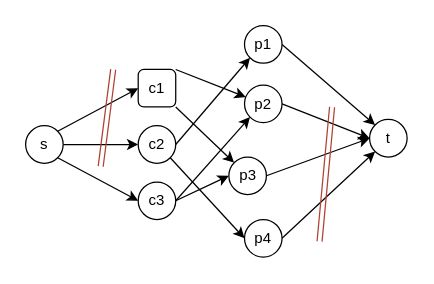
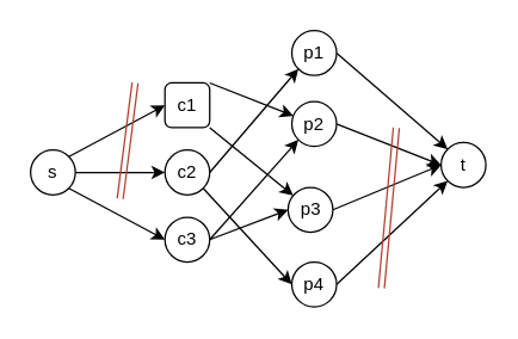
  <mxCell id="0" />
  <mxCell id="1" parent="0" />
  <mxCell id="2" style="edgeStyle=none;rounded=0;orthogonalLoop=1;jettySize=auto;html=1;exitX=1;exitY=0;exitDx=0;exitDy=0;" edge="1" parent="1" source="4" target="14"><mxGeometry relative="1" as="geometry" /></mxCell>
  <mxCell id="3" style="edgeStyle=none;rounded=0;orthogonalLoop=1;jettySize=auto;html=1;exitX=1;exitY=1;exitDx=0;exitDy=0;" edge="1" parent="1" source="4" target="16"><mxGeometry relative="1" as="geometry" /></mxCell>
  <mxCell id="4" value="c1" style="whiteSpace=wrap;html=1;aspect=fixed;rounded=1;" vertex="1" parent="1"><mxGeometry x="110" y="55" width="30" height="30" as="geometry" /></mxCell>
  <mxCell id="5" style="edgeStyle=none;rounded=0;orthogonalLoop=1;jettySize=auto;html=1;exitX=1;exitY=0.5;exitDx=0;exitDy=0;entryX=0;entryY=1;entryDx=0;entryDy=0;" edge="1" parent="1" source="7" target="12"><mxGeometry relative="1" as="geometry" /></mxCell>
  <mxCell id="6" style="edgeStyle=none;rounded=0;orthogonalLoop=1;jettySize=auto;html=1;exitX=1;exitY=1;exitDx=0;exitDy=0;entryX=0;entryY=0.5;entryDx=0;entryDy=0;" edge="1" parent="1" source="7" target="18"><mxGeometry relative="1" as="geometry" /></mxCell>
  <mxCell id="7" value="c2" style="ellipse;whiteSpace=wrap;html=1;aspect=fixed;" vertex="1" parent="1"><mxGeometry x="110" y="100" width="30" height="30" as="geometry" /></mxCell>
  <mxCell id="8" style="edgeStyle=none;rounded=0;orthogonalLoop=1;jettySize=auto;html=1;exitX=1;exitY=0.5;exitDx=0;exitDy=0;entryX=0;entryY=1;entryDx=0;entryDy=0;" edge="1" parent="1" source="10" target="14"><mxGeometry relative="1" as="geometry" /></mxCell>
  <mxCell id="9" style="edgeStyle=none;rounded=0;orthogonalLoop=1;jettySize=auto;html=1;exitX=1;exitY=0.5;exitDx=0;exitDy=0;entryX=0;entryY=0.5;entryDx=0;entryDy=0;" edge="1" parent="1" source="10" target="16"><mxGeometry relative="1" as="geometry" /></mxCell>
  <mxCell id="10" value="c3" style="ellipse;whiteSpace=wrap;html=1;aspect=fixed;" vertex="1" parent="1"><mxGeometry x="110" y="145" width="30" height="30" as="geometry" /></mxCell>
  <mxCell id="11" style="edgeStyle=none;rounded=0;orthogonalLoop=1;jettySize=auto;html=1;exitX=1;exitY=0.5;exitDx=0;exitDy=0;entryX=0;entryY=0;entryDx=0;entryDy=0;" edge="1" parent="1" source="12" target="23"><mxGeometry relative="1" as="geometry" /></mxCell>
  <mxCell id="12" value="p1" style="ellipse;whiteSpace=wrap;html=1;aspect=fixed;" vertex="1" parent="1"><mxGeometry x="195" y="20" width="30" height="30" as="geometry" /></mxCell>
  <mxCell id="13" style="edgeStyle=none;rounded=0;orthogonalLoop=1;jettySize=auto;html=1;exitX=1;exitY=0.5;exitDx=0;exitDy=0;entryX=0;entryY=0.5;entryDx=0;entryDy=0;" edge="1" parent="1" source="14" target="23"><mxGeometry relative="1" as="geometry"><mxPoint x="285" y="112.5" as="targetPoint" /></mxGeometry></mxCell>
  <mxCell id="14" value="p2" style="ellipse;whiteSpace=wrap;html=1;aspect=fixed;" vertex="1" parent="1"><mxGeometry x="195" y="67.5" width="30" height="30" as="geometry" /></mxCell>
  <mxCell id="15" style="edgeStyle=none;rounded=0;orthogonalLoop=1;jettySize=auto;html=1;exitX=1;exitY=0.5;exitDx=0;exitDy=0;entryX=0;entryY=0.5;entryDx=0;entryDy=0;" edge="1" parent="1" source="16" target="23"><mxGeometry relative="1" as="geometry"><mxPoint x="275" y="115" as="targetPoint" /></mxGeometry></mxCell>
- <mxCell id="16" value="p3" style="ellipse;whiteSpace=wrap;html=1;aspect=fixed;" vertex="1" parent="1"><mxGeometry x="182.5" y="125" width="30" height="30" as="geometry" /></mxCell>
+ <mxCell id="16" value="p3" style="ellipse;whiteSpace=wrap;html=1;aspect=fixed;" vertex="1" parent="1"><mxGeometry x="192.5" y="125" width="30" height="30" as="geometry" /></mxCell>
  <mxCell id="17" style="edgeStyle=none;rounded=0;orthogonalLoop=1;jettySize=auto;html=1;exitX=1;exitY=0.5;exitDx=0;exitDy=0;entryX=0;entryY=1;entryDx=0;entryDy=0;" edge="1" parent="1" source="18" target="23"><mxGeometry relative="1" as="geometry" /></mxCell>
  <mxCell id="18" value="p4" style="ellipse;whiteSpace=wrap;html=1;aspect=fixed;" vertex="1" parent="1"><mxGeometry x="195" y="175" width="30" height="30" as="geometry" /></mxCell>
  <mxCell id="19" style="rounded=0;orthogonalLoop=1;jettySize=auto;html=1;exitX=1;exitY=0;exitDx=0;exitDy=0;entryX=0;entryY=0.5;entryDx=0;entryDy=0;" edge="1" parent="1" source="22" target="4"><mxGeometry relative="1" as="geometry" /></mxCell>
  <mxCell id="20" style="edgeStyle=none;rounded=0;orthogonalLoop=1;jettySize=auto;html=1;exitX=1;exitY=0.5;exitDx=0;exitDy=0;entryX=0;entryY=0.5;entryDx=0;entryDy=0;" edge="1" parent="1" source="22" target="7"><mxGeometry relative="1" as="geometry" /></mxCell>
  <mxCell id="21" style="edgeStyle=none;rounded=0;orthogonalLoop=1;jettySize=auto;html=1;exitX=1;exitY=1;exitDx=0;exitDy=0;entryX=0;entryY=0.5;entryDx=0;entryDy=0;" edge="1" parent="1" source="22" target="10"><mxGeometry relative="1" as="geometry" /></mxCell>
  <mxCell id="22" value="s" style="ellipse;whiteSpace=wrap;html=1;aspect=fixed;" vertex="1" parent="1"><mxGeometry x="20" y="100" width="30" height="30" as="geometry" /></mxCell>
  <mxCell id="23" value="t" style="ellipse;whiteSpace=wrap;html=1;aspect=fixed;" vertex="1" parent="1"><mxGeometry x="295" y="95" width="30" height="30" as="geometry" /></mxCell>
  <mxCell id="24" style="edgeStyle=none;rounded=0;orthogonalLoop=1;jettySize=auto;html=1;entryX=0;entryY=0.5;entryDx=0;entryDy=0;" edge="1" parent="1" source="23" target="23"><mxGeometry relative="1" as="geometry" /></mxCell>
  <mxCell id="25" value="" style="shape=link;html=1;fillColor=#fad9d5;strokeColor=#ae4132;" edge="1" parent="1"><mxGeometry width="50" height="50" relative="1" as="geometry"><mxPoint x="255" y="192.5" as="sourcePoint" /><mxPoint x="265" y="85" as="targetPoint" /></mxGeometry></mxCell>
  <mxCell id="26" value="" style="shape=link;html=1;fillColor=#fad9d5;strokeColor=#ae4132;" edge="1" parent="1"><mxGeometry width="50" height="50" relative="1" as="geometry"><mxPoint x="80" y="132.5" as="sourcePoint" /><mxPoint x="90" y="55" as="targetPoint" /></mxGeometry></mxCell>
